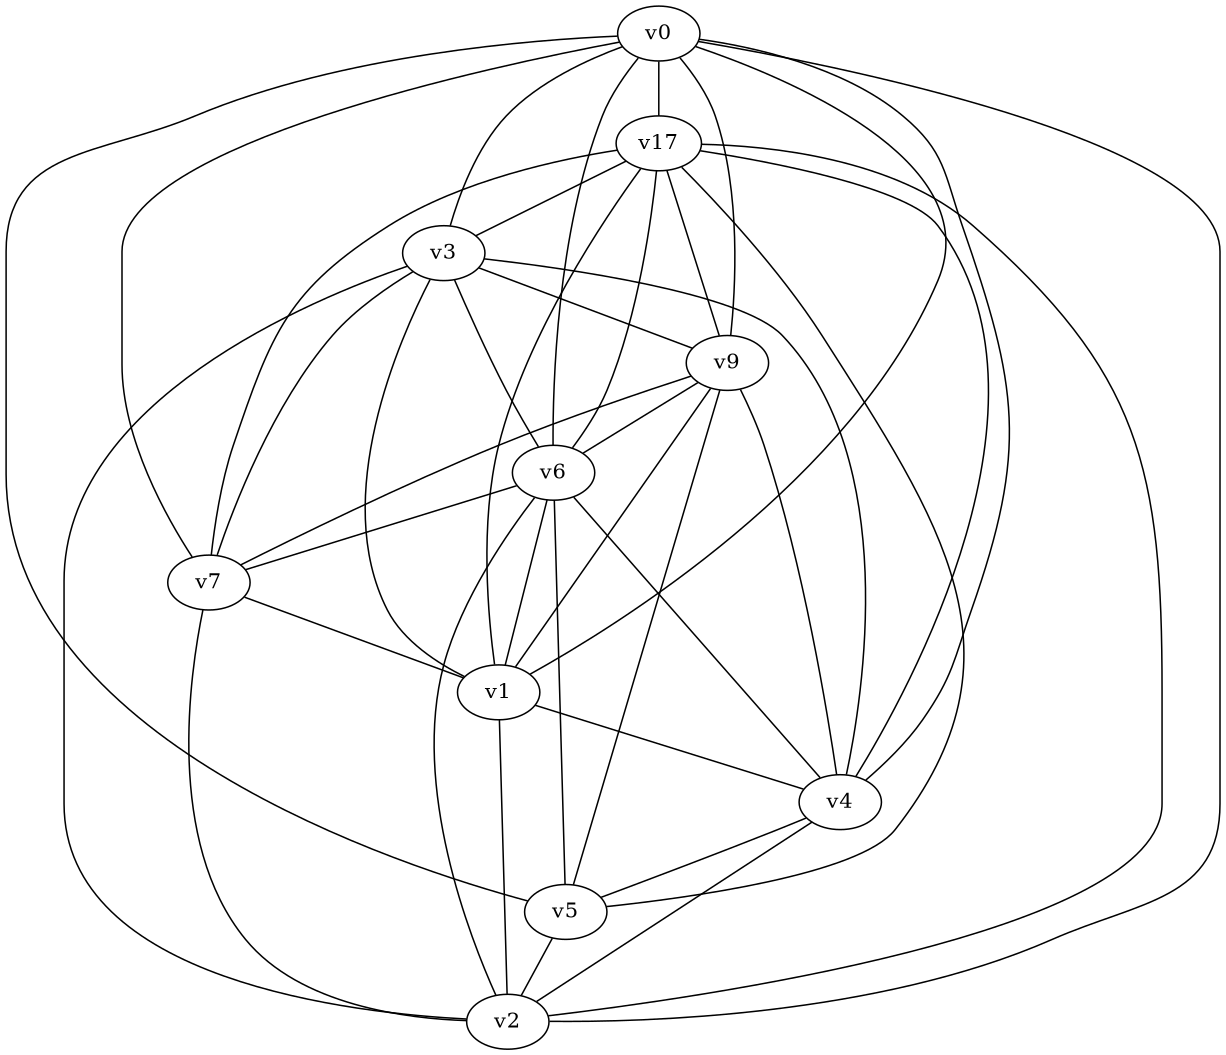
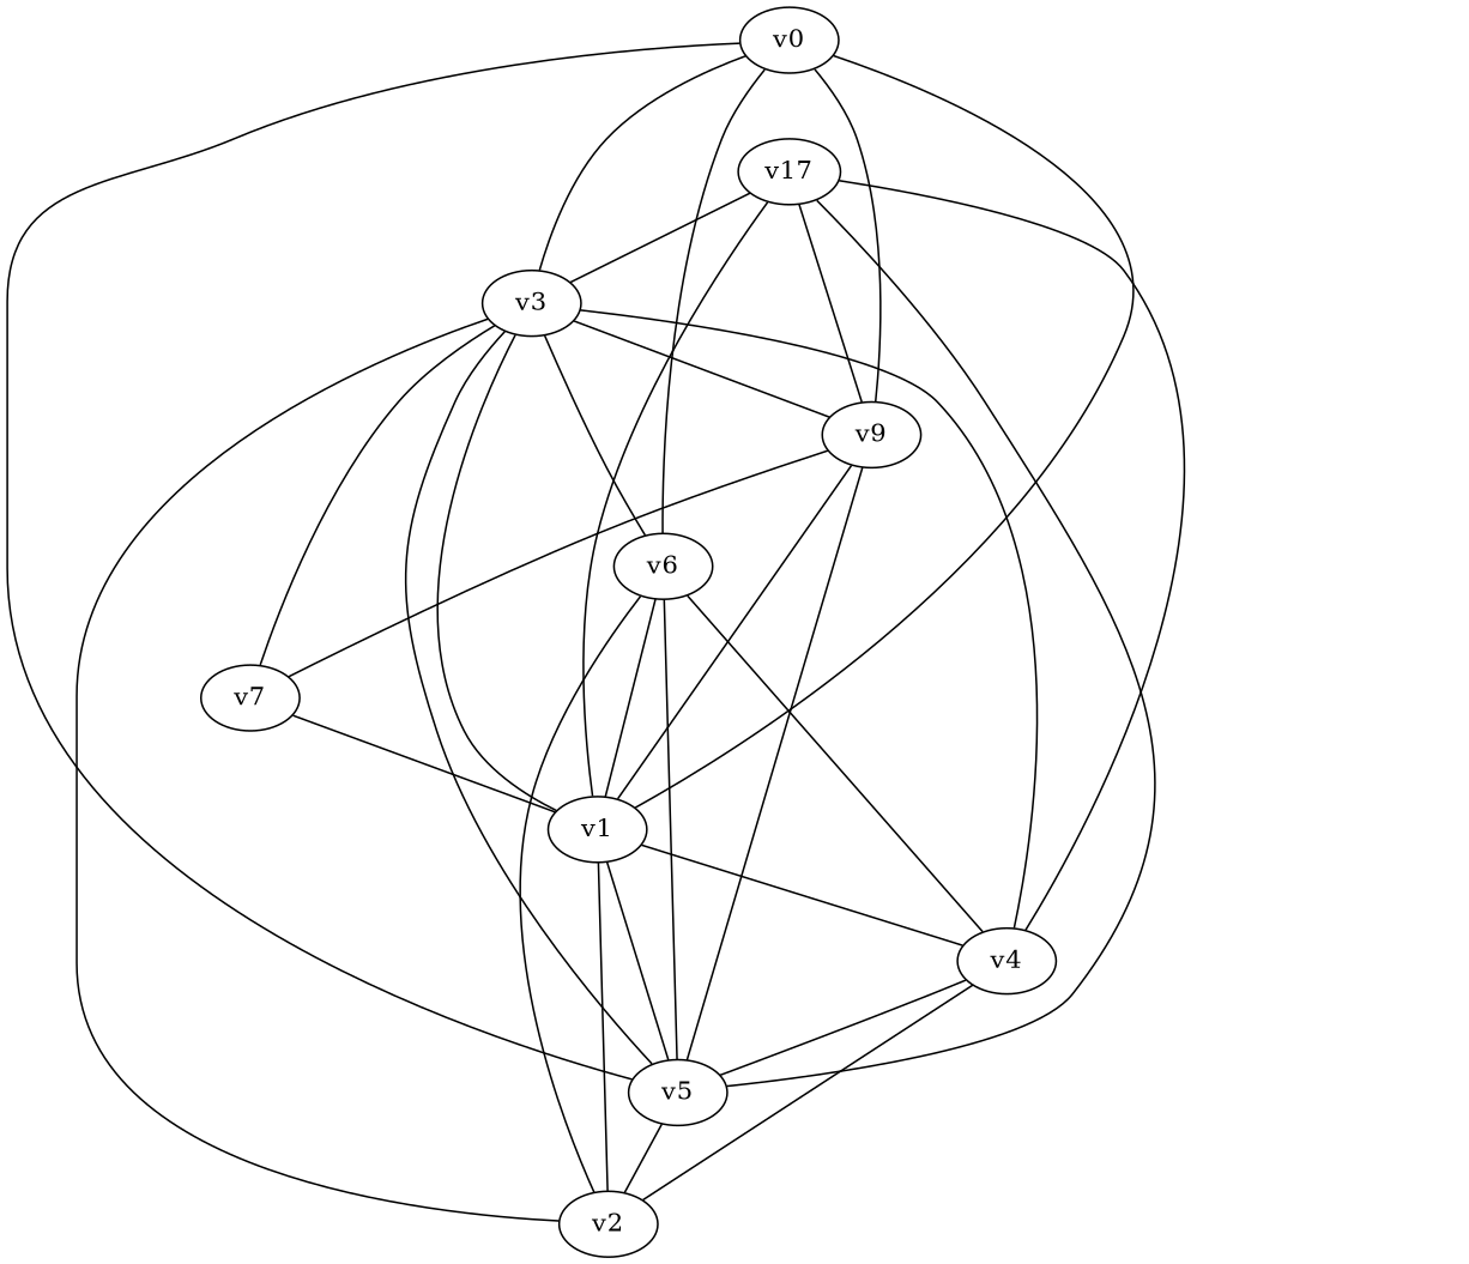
  graph {
    n1 [color=1 label=v0 number=10]
    n2 [color=3 label=v17 number=8]
    v3 [color=5 number=6]
    v4 [color=7 number=4]
    v5 [color=8 number=3]
    v9 [color=2 number=9]
    v6 [color=4 number=7]
    v2 [color=6 number=5]
    v7 [color=9 number=2]
    v1 [color=10 number=1]
-   n1 -- n2
    n1 -- v3
-   n1 -- v4
    n1 -- v5
    n2 -- v3
    n2 -- v9
-   n2 -- v6
    v3 -- v9
    v4 -- n2
    v4 -- v3
    v4 -- v5
-   v4 -- v9
    v4 -- v6
    v4 -- v2
    v5 -- n2
+   v5 -- v3
    v5 -- v9
    v5 -- v6
    v5 -- v2
    v9 -- n1
-   v9 -- v6
    v6 -- n1
    v6 -- v3
-   v6 -- v7
    v6 -- v1
-   v2 -- n1
-   v2 -- n2
    v2 -- v3
    v2 -- v6
-   v7 -- n1
-   v7 -- n2
    v7 -- v3
    v7 -- v9
-   v7 -- v2
    v7 -- v1
    v1 -- n1
    v1 -- n2
    v1 -- v3
    v1 -- v4
+   v1 -- v5
    v1 -- v9
    v1 -- v2
  }
